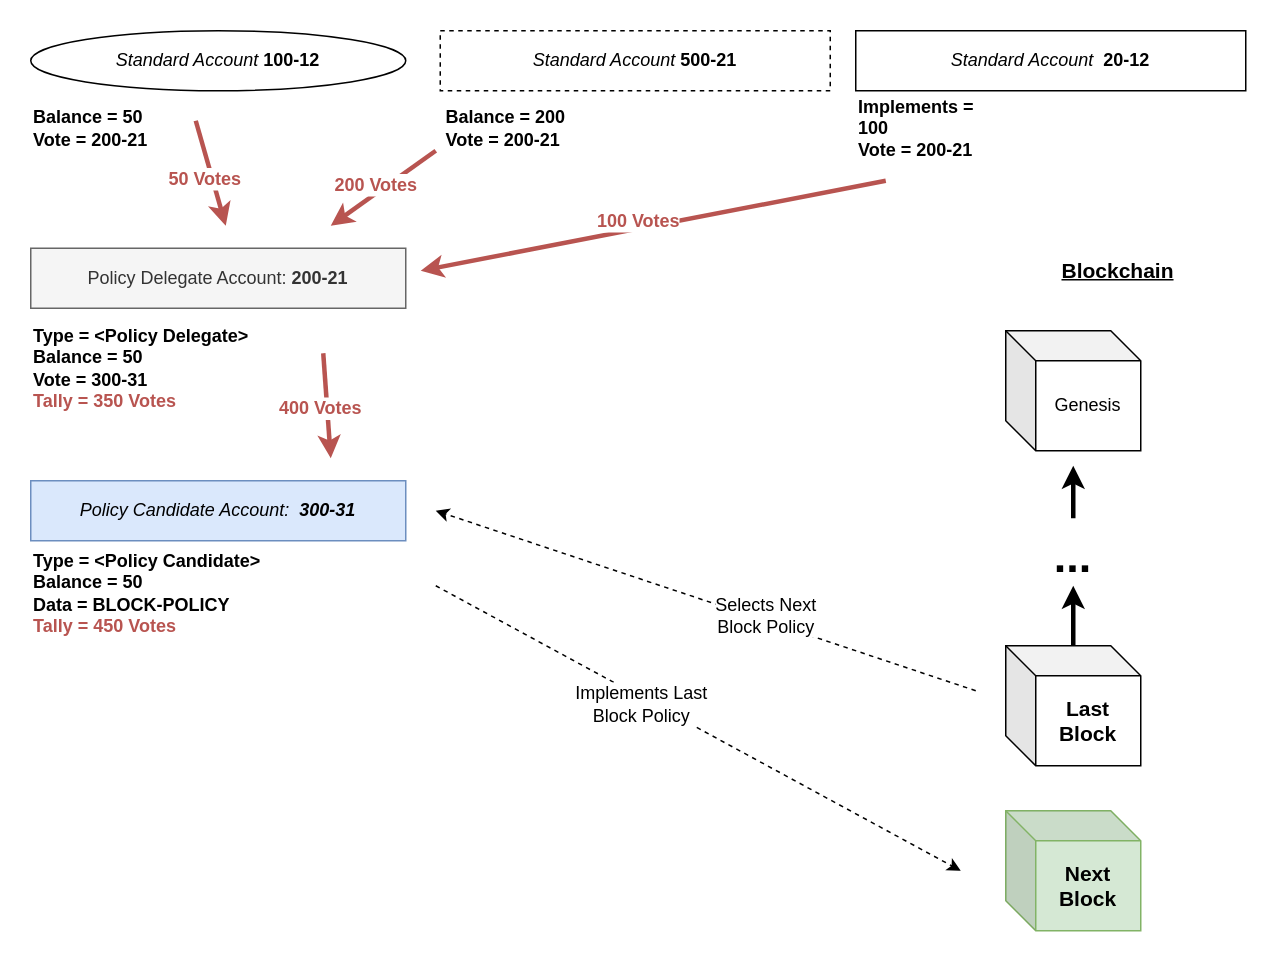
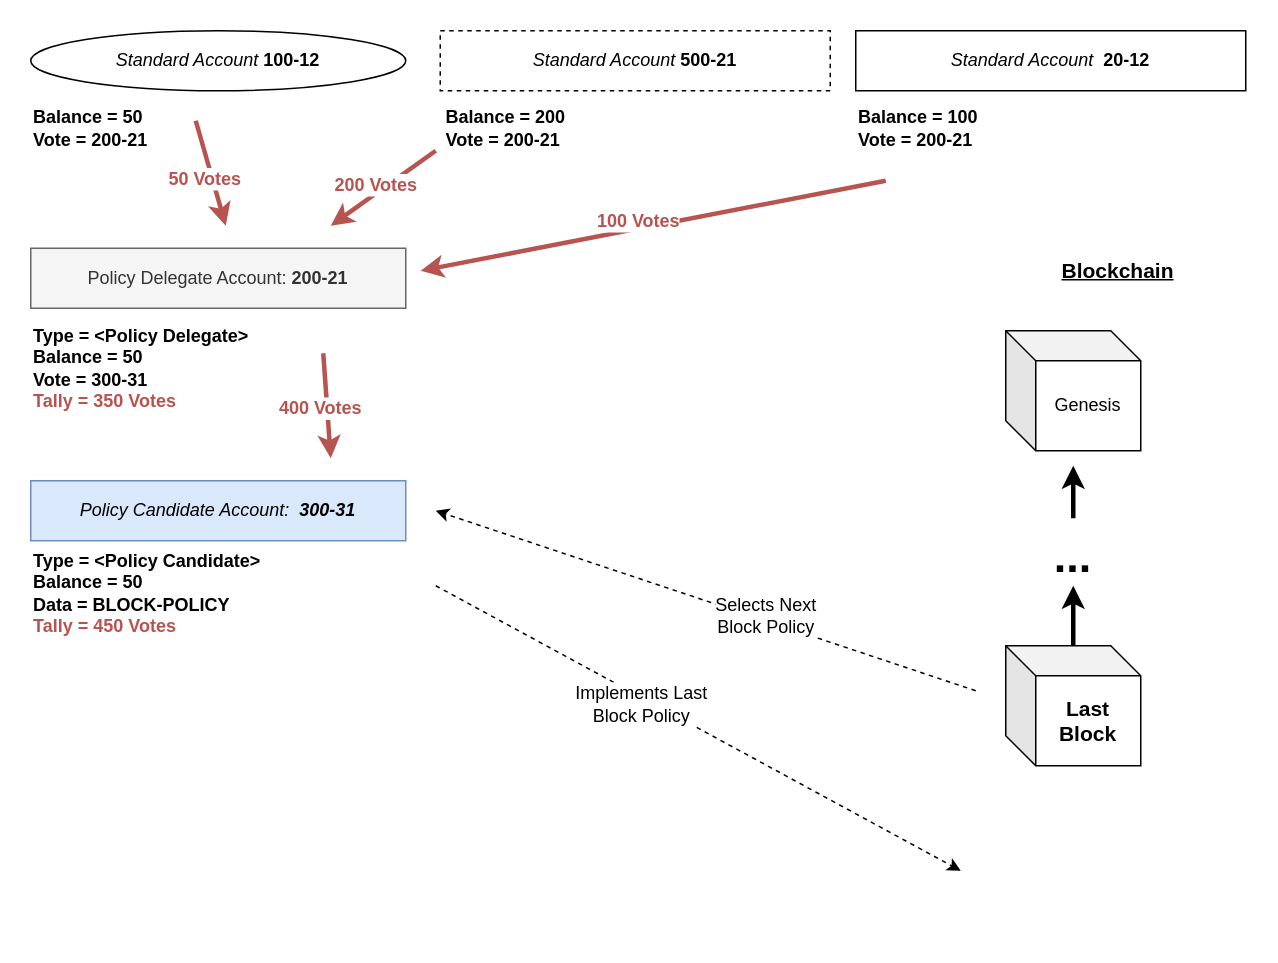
  <mxCell id="0" />
  <mxCell id="1" parent="0" />
  <mxCell id="2" value="&lt;i&gt;Standard Account&lt;/i&gt; &lt;b&gt;100-12&lt;/b&gt;" style="ellipse;whiteSpace=wrap;html=1;" vertex="1" parent="1"><mxGeometry x="20" y="20" width="250" height="40" as="geometry" /></mxCell>
  <mxCell id="3" value="&lt;i&gt;Standard Account&lt;/i&gt; &lt;b&gt;500-21&lt;/b&gt;" style="rounded=0;whiteSpace=wrap;html=1;dashed=1;" vertex="1" parent="1"><mxGeometry x="293" y="20" width="260" height="40" as="geometry" /></mxCell>
  <mxCell id="4" value="&lt;i&gt;Standard Account&amp;nbsp;&lt;/i&gt; &lt;b&gt;20-12&lt;/b&gt;" style="rounded=0;whiteSpace=wrap;html=1;" vertex="1" parent="1"><mxGeometry x="570" y="20" width="260" height="40" as="geometry" /></mxCell>
  <mxCell id="5" value="Policy Delegate Account: &lt;b&gt;200-21&lt;/b&gt;" style="rounded=0;whiteSpace=wrap;html=1;fillColor=#f5f5f5;strokeColor=#666666;fontColor=#333333;" vertex="1" parent="1"><mxGeometry x="20" y="165" width="250" height="40" as="geometry" /></mxCell>
  <mxCell id="6" value="&lt;i&gt;Policy Candidate Account:&amp;nbsp; &lt;b&gt;300-31&lt;/b&gt;&lt;br&gt;&lt;/i&gt;" style="rounded=0;whiteSpace=wrap;html=1;fillColor=#dae8fc;strokeColor=#6c8ebf;" vertex="1" parent="1"><mxGeometry x="20" y="320" width="250" height="40" as="geometry" /></mxCell>
  <mxCell id="7" value="&lt;div&gt;Balance = 50&lt;/div&gt;&lt;div align=&quot;left&quot;&gt;Vote = 200-21&lt;br&gt;&lt;/div&gt;" style="text;html=1;strokeColor=none;fillColor=none;align=left;verticalAlign=middle;whiteSpace=wrap;rounded=0;fontStyle=1" vertex="1" parent="1"><mxGeometry x="20" y="60" width="100" height="50" as="geometry" /></mxCell>
  <mxCell id="8" value="&lt;div&gt;Balance = 200&lt;/div&gt;&lt;div align=&quot;left&quot;&gt;Vote = 200-21&lt;br&gt;&lt;/div&gt;" style="text;html=1;strokeColor=none;fillColor=none;align=left;verticalAlign=middle;whiteSpace=wrap;rounded=0;fontStyle=1" vertex="1" parent="1"><mxGeometry x="295" y="60" width="100" height="50" as="geometry" /></mxCell>
- <mxCell id="9" value="&lt;div&gt;Implements = 100&lt;/div&gt;&lt;div align=&quot;left&quot;&gt;Vote = 200-21&lt;br&gt;&lt;/div&gt;" style="text;html=1;strokeColor=none;fillColor=none;align=left;verticalAlign=middle;whiteSpace=wrap;rounded=0;fontStyle=1" vertex="1" parent="1"><mxGeometry x="570" y="60" width="100" height="50" as="geometry" /></mxCell>
+ <mxCell id="9" value="&lt;div&gt;Balance = 100&lt;/div&gt;&lt;div align=&quot;left&quot;&gt;Vote = 200-21&lt;br&gt;&lt;/div&gt;" style="text;html=1;strokeColor=none;fillColor=none;align=left;verticalAlign=middle;whiteSpace=wrap;rounded=0;fontStyle=1" vertex="1" parent="1"><mxGeometry x="570" y="60" width="100" height="50" as="geometry" /></mxCell>
  <mxCell id="10" value="&lt;div&gt;Type = &amp;lt;Policy Delegate&amp;gt;&lt;br&gt;&lt;/div&gt;&lt;div&gt;Balance = 50&lt;/div&gt;&lt;div align=&quot;left&quot;&gt;Vote = 300-31&lt;br&gt;&lt;font color=&quot;#B85450&quot;&gt;Tally = 350 Votes&lt;/font&gt;&lt;br&gt;&lt;/div&gt;" style="text;html=1;strokeColor=none;fillColor=none;align=left;verticalAlign=middle;whiteSpace=wrap;rounded=0;fontStyle=1" vertex="1" parent="1"><mxGeometry x="20" y="220" width="195" height="50" as="geometry" /></mxCell>
  <mxCell id="11" value="&lt;div&gt;Type = &amp;lt;Policy Candidate&amp;gt;&lt;br&gt;&lt;/div&gt;&lt;div&gt;Balance = 50&lt;/div&gt;&lt;div align=&quot;left&quot;&gt;Data = BLOCK-POLICY&lt;br&gt;&lt;font color=&quot;#B85450&quot;&gt;Tally = 450 Votes&lt;/font&gt;&lt;/div&gt;" style="text;html=1;strokeColor=none;fillColor=none;align=left;verticalAlign=middle;whiteSpace=wrap;rounded=0;fontStyle=1" vertex="1" parent="1"><mxGeometry x="20" y="370" width="195" height="50" as="geometry" /></mxCell>
  <mxCell id="12" value="50 Votes" style="endArrow=classic;html=1;fillColor=#f8cecc;strokeColor=#B85450;fontColor=#B85450;fontSize=12;strokeWidth=3;fontStyle=1" edge="1" parent="1"><mxGeometry x="0.059" y="-5" width="50" height="50" relative="1" as="geometry"><mxPoint x="130" y="80" as="sourcePoint" /><mxPoint x="150" y="150" as="targetPoint" /><mxPoint as="offset" /></mxGeometry></mxCell>
  <mxCell id="13" value="200 Votes" style="endArrow=classic;html=1;fillColor=#f8cecc;strokeColor=#B85450;fontColor=#B85450;fontSize=12;strokeWidth=3;fontStyle=1" edge="1" parent="1"><mxGeometry x="0.059" y="-5" width="50" height="50" relative="1" as="geometry"><mxPoint x="290" y="100" as="sourcePoint" /><mxPoint x="220" y="150" as="targetPoint" /><mxPoint as="offset" /></mxGeometry></mxCell>
  <mxCell id="14" value="100 Votes" style="endArrow=classic;html=1;fillColor=#f8cecc;strokeColor=#B85450;fontColor=#B85450;fontSize=12;strokeWidth=3;fontStyle=1" edge="1" parent="1"><mxGeometry x="0.059" y="-5" width="50" height="50" relative="1" as="geometry"><mxPoint x="590" y="120" as="sourcePoint" /><mxPoint x="280" y="180" as="targetPoint" /><mxPoint as="offset" /></mxGeometry></mxCell>
  <mxCell id="15" value="400 Votes" style="endArrow=classic;html=1;fillColor=#f8cecc;strokeColor=#B85450;fontColor=#B85450;fontSize=12;strokeWidth=3;fontStyle=1" edge="1" parent="1"><mxGeometry x="0.059" y="-5" width="50" height="50" relative="1" as="geometry"><mxPoint x="215" y="235" as="sourcePoint" /><mxPoint x="220" y="305" as="targetPoint" /><mxPoint as="offset" /></mxGeometry></mxCell>
- <mxCell id="16" value="Next Block" style="shape=cube;whiteSpace=wrap;html=1;boundedLbl=1;backgroundOutline=1;darkOpacity=0.05;darkOpacity2=0.1;fontSize=14;align=center;fillColor=#d5e8d4;strokeColor=#82b366;fontStyle=1" vertex="1" parent="1"><mxGeometry x="670" y="540" width="90" height="80" as="geometry" /></mxCell>
  <mxCell id="17" value="&lt;div align=&quot;center&quot;&gt;&lt;b&gt;&lt;font style=&quot;font-size: 14px&quot;&gt;Last &lt;br&gt;&lt;/font&gt;&lt;/b&gt;&lt;/div&gt;&lt;div align=&quot;center&quot;&gt;&lt;b&gt;&lt;font style=&quot;font-size: 14px&quot;&gt;Block&lt;/font&gt;&lt;/b&gt;&lt;/div&gt;" style="shape=cube;whiteSpace=wrap;html=1;boundedLbl=1;backgroundOutline=1;darkOpacity=0.05;darkOpacity2=0.1;fontSize=12;fontColor=#000000;align=center;" vertex="1" parent="1"><mxGeometry x="670" y="430" width="90" height="80" as="geometry" /></mxCell>
  <mxCell id="18" value="" style="endArrow=classic;html=1;strokeColor=#000000;strokeWidth=1;fontSize=12;fontColor=#000000;dashed=1;" edge="1" parent="1"><mxGeometry width="50" height="50" relative="1" as="geometry"><mxPoint x="290" y="390" as="sourcePoint" /><mxPoint x="640" y="580" as="targetPoint" /></mxGeometry></mxCell>
  <mxCell id="19" value="&lt;div&gt;Implements Last &lt;br&gt;&lt;/div&gt;&lt;div&gt;Block Policy&lt;/div&gt;" style="text;html=1;resizable=0;points=[];align=center;verticalAlign=middle;labelBackgroundColor=#ffffff;fontSize=12;fontColor=#000000;" vertex="1" connectable="0" parent="18"><mxGeometry x="-0.214" y="-4" relative="1" as="geometry"><mxPoint as="offset" /></mxGeometry></mxCell>
  <mxCell id="20" value="" style="endArrow=classic;html=1;strokeColor=#000000;strokeWidth=1;fontSize=12;fontColor=#000000;dashed=1;" edge="1" parent="1"><mxGeometry width="50" height="50" relative="1" as="geometry"><mxPoint x="650" y="460" as="sourcePoint" /><mxPoint x="290" y="340" as="targetPoint" /></mxGeometry></mxCell>
  <mxCell id="21" value="Selects Next&lt;br&gt;Block Policy" style="text;html=1;resizable=0;points=[];align=center;verticalAlign=middle;labelBackgroundColor=#ffffff;fontSize=12;fontColor=#000000;" vertex="1" connectable="0" parent="20"><mxGeometry x="-0.214" y="-4" relative="1" as="geometry"><mxPoint as="offset" /></mxGeometry></mxCell>
  <mxCell id="22" value="Blockchain" style="text;html=1;strokeColor=none;fillColor=none;align=center;verticalAlign=middle;whiteSpace=wrap;rounded=0;fontSize=14;fontColor=#000000;fontStyle=5" vertex="1" parent="1"><mxGeometry x="725" y="170" width="40" height="20" as="geometry" /></mxCell>
  <mxCell id="23" value="Genesis" style="shape=cube;whiteSpace=wrap;html=1;boundedLbl=1;backgroundOutline=1;darkOpacity=0.05;darkOpacity2=0.1;fontSize=12;fontColor=#000000;align=center;" vertex="1" parent="1"><mxGeometry x="670" y="220" width="90" height="80" as="geometry" /></mxCell>
  <mxCell id="24" value="" style="edgeStyle=orthogonalEdgeStyle;rounded=0;orthogonalLoop=1;jettySize=auto;html=1;strokeColor=#000000;strokeWidth=3;fontSize=12;fontColor=#000000;" edge="1" parent="1"><mxGeometry relative="1" as="geometry"><mxPoint x="715" y="415" as="sourcePoint" /><mxPoint x="715" y="390" as="targetPoint" /><Array as="points"><mxPoint x="715" y="430" /><mxPoint x="715" y="430" /></Array></mxGeometry></mxCell>
  <mxCell id="25" value="..." style="text;html=1;strokeColor=none;fillColor=none;align=center;verticalAlign=middle;whiteSpace=wrap;rounded=0;fontSize=30;fontStyle=1" vertex="1" parent="1"><mxGeometry x="695" y="360" width="40" height="20" as="geometry" /></mxCell>
  <mxCell id="26" value="" style="edgeStyle=orthogonalEdgeStyle;rounded=0;orthogonalLoop=1;jettySize=auto;html=1;strokeColor=#000000;strokeWidth=3;fontSize=12;fontColor=#000000;" edge="1" parent="1"><mxGeometry relative="1" as="geometry"><mxPoint x="715" y="345" as="sourcePoint" /><mxPoint x="715" y="310" as="targetPoint" /><Array as="points"><mxPoint x="715" y="330" /><mxPoint x="715" y="330" /></Array></mxGeometry></mxCell>
